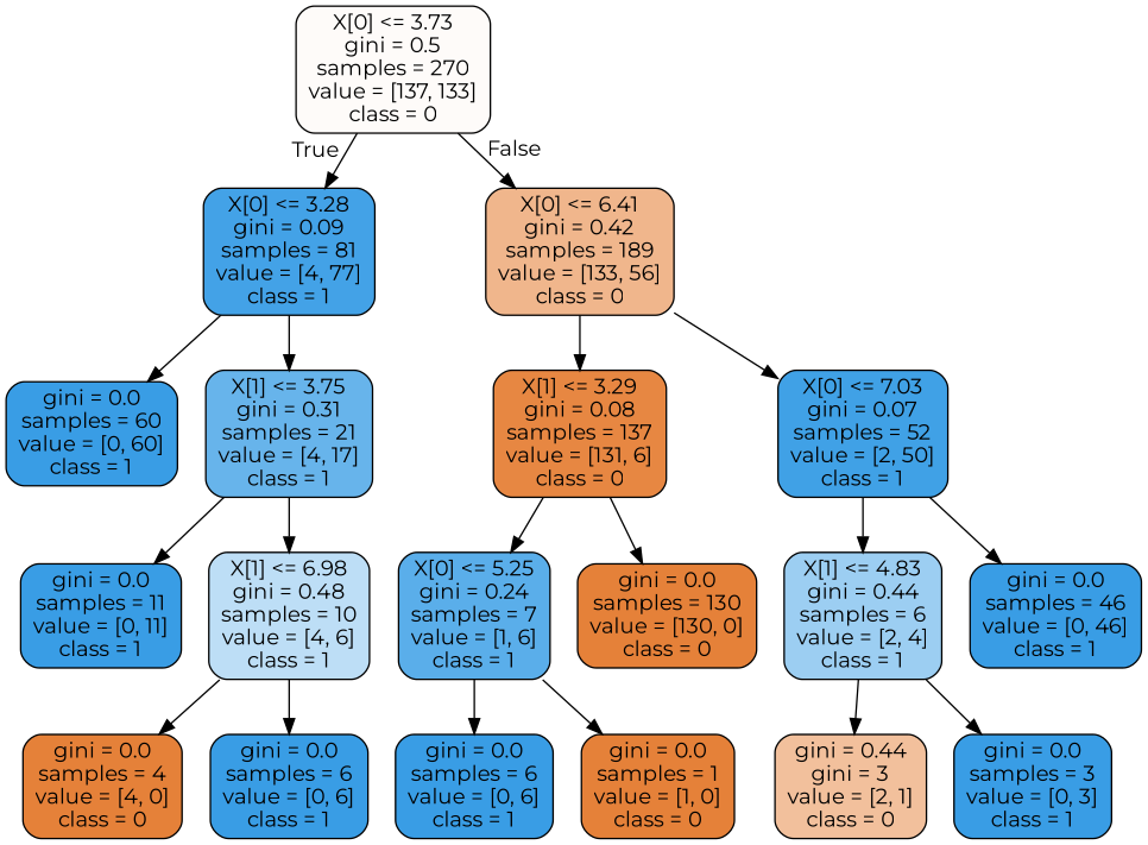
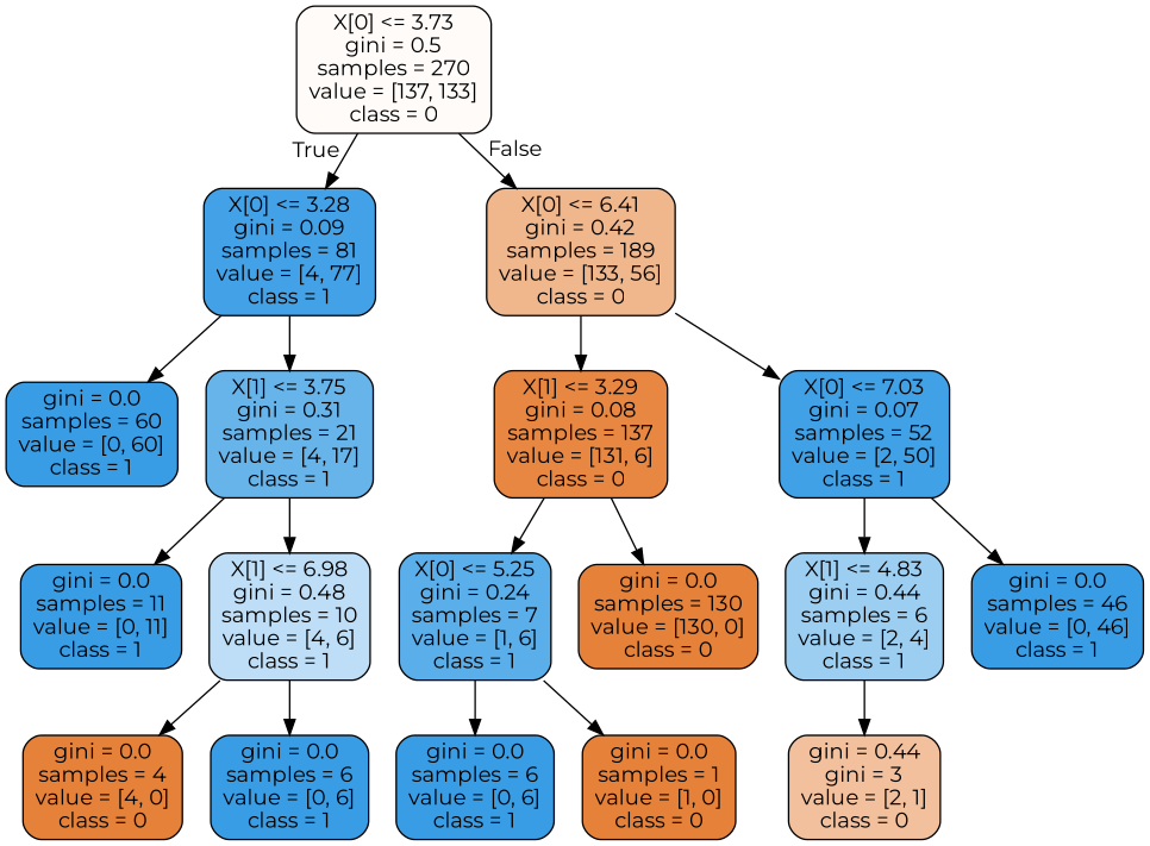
  digraph {
    fontname=Montserrat
    node [color=black fillcolor="#399de5ff" fontname=Montserrat shape=box style="filled, rounded"]
    edge [fontname=Montserrat]
    n1 [fillcolor="#e5813907" label="X[0] <= 3.73\ngini = 0.5\nsamples = 270\nvalue = [137, 133]\nclass = 0"]
    n2 [fillcolor="#399de5f2" label="X[0] <= 3.28\ngini = 0.09\nsamples = 81\nvalue = [4, 77]\nclass = 1"]
    n3 [fillcolor="#e5813994" label="X[0] <= 6.41\ngini = 0.42\nsamples = 189\nvalue = [133, 56]\nclass = 0"]
    n4 [label="gini = 0.0\nsamples = 60\nvalue = [0, 60]\nclass = 1"]
    n5 [fillcolor="#399de5c3" label="X[1] <= 3.75\ngini = 0.31\nsamples = 21\nvalue = [4, 17]\nclass = 1"]
    n6 [fillcolor="#e58139f3" label="X[1] <= 3.29\ngini = 0.08\nsamples = 137\nvalue = [131, 6]\nclass = 0"]
    n7 [fillcolor="#399de5f5" label="X[0] <= 7.03\ngini = 0.07\nsamples = 52\nvalue = [2, 50]\nclass = 1"]
    n8 [label="gini = 0.0\nsamples = 11\nvalue = [0, 11]\nclass = 1"]
    n9 [fillcolor="#399de555" label="X[1] <= 6.98\ngini = 0.48\nsamples = 10\nvalue = [4, 6]\nclass = 1"]
    n10 [fillcolor="#e58139ff" label="gini = 0.0\nsamples = 4\nvalue = [4, 0]\nclass = 0"]
    n11 [label="gini = 0.0\nsamples = 6\nvalue = [0, 6]\nclass = 1"]
    n12 [fillcolor="#399de5d4" label="X[0] <= 5.25\ngini = 0.24\nsamples = 7\nvalue = [1, 6]\nclass = 1"]
    n13 [fillcolor="#e58139ff" label="gini = 0.0\nsamples = 130\nvalue = [130, 0]\nclass = 0"]
    n14 [fillcolor="#399de57f" label="X[1] <= 4.83\ngini = 0.44\nsamples = 6\nvalue = [2, 4]\nclass = 1"]
    n15 [label="gini = 0.0\nsamples = 46\nvalue = [0, 46]\nclass = 1"]
    n16 [label="gini = 0.0\nsamples = 6\nvalue = [0, 6]\nclass = 1"]
    n17 [fillcolor="#e58139ff" label="gini = 0.0\nsamples = 1\nvalue = [1, 0]\nclass = 0"]
    n18 [fillcolor="#e581397f" label="gini = 0.44\ngini = 3\nvalue = [2, 1]\nclass = 0"]
-   n19 [label="gini = 0.0\nsamples = 3\nvalue = [0, 3]\nclass = 1"]
    n1 -> n2 [headlabel=True labelangle=45 labeldistance=2.5]
    n1 -> n3 [headlabel=False labelangle=-45 labeldistance=2.5]
    n2 -> n4
    n2 -> n5
    n3 -> n6
    n3 -> n7
    n5 -> n8
    n5 -> n9
    n6 -> n12
    n6 -> n13
    n7 -> n14
    n7 -> n15
    n9 -> n10
    n9 -> n11
    n12 -> n16
    n12 -> n17
    n14 -> n18
-   n14 -> n19
  }
